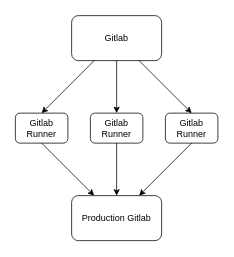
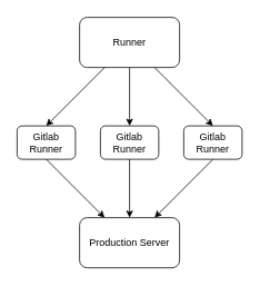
  <mxCell id="0" />
  <mxCell id="1" parent="0" />
- <mxCell id="2" value="Gitlab" style="rounded=1;whiteSpace=wrap;html=1;" vertex="1" parent="1"><mxGeometry x="95" y="20" width="120" height="60" as="geometry" /></mxCell>
+ <mxCell id="2" value="Runner" style="rounded=1;whiteSpace=wrap;html=1;" vertex="1" parent="1"><mxGeometry x="95" y="20" width="120" height="60" as="geometry" /></mxCell>
  <mxCell id="3" value="Gitlab Runner" style="rounded=1;whiteSpace=wrap;html=1;" vertex="1" parent="1"><mxGeometry x="20" y="150" width="70" height="40" as="geometry" /></mxCell>
  <mxCell id="4" value="Gitlab Runner" style="rounded=1;whiteSpace=wrap;html=1;" vertex="1" parent="1"><mxGeometry x="120" y="150" width="70" height="40" as="geometry" /></mxCell>
  <mxCell id="5" value="Gitlab Runner" style="rounded=1;whiteSpace=wrap;html=1;" vertex="1" parent="1"><mxGeometry x="220" y="150" width="70" height="40" as="geometry" /></mxCell>
  <mxCell id="6" value="" style="endArrow=classic;html=1;rounded=0;exitX=0.25;exitY=1;exitDx=0;exitDy=0;entryX=0.5;entryY=0;entryDx=0;entryDy=0;" edge="1" parent="1" source="2" target="3"><mxGeometry width="50" height="50" relative="1" as="geometry"><mxPoint x="175" y="160" as="sourcePoint" /><mxPoint x="225" y="110" as="targetPoint" /></mxGeometry></mxCell>
  <mxCell id="7" value="" style="endArrow=classic;html=1;rounded=0;exitX=0.5;exitY=1;exitDx=0;exitDy=0;entryX=0.5;entryY=0;entryDx=0;entryDy=0;" edge="1" parent="1" source="2" target="4"><mxGeometry width="50" height="50" relative="1" as="geometry"><mxPoint x="135" y="100" as="sourcePoint" /><mxPoint x="65" y="160" as="targetPoint" /></mxGeometry></mxCell>
  <mxCell id="8" value="" style="endArrow=classic;html=1;rounded=0;exitX=0.75;exitY=1;exitDx=0;exitDy=0;entryX=0.5;entryY=0;entryDx=0;entryDy=0;" edge="1" parent="1" source="2" target="5"><mxGeometry width="50" height="50" relative="1" as="geometry"><mxPoint x="165" y="100" as="sourcePoint" /><mxPoint x="165" y="160" as="targetPoint" /></mxGeometry></mxCell>
- <mxCell id="9" value="Production Gitlab" style="rounded=1;whiteSpace=wrap;html=1;" vertex="1" parent="1"><mxGeometry x="95" y="260" width="120" height="60" as="geometry" /></mxCell>
+ <mxCell id="9" value="Production Server" style="rounded=1;whiteSpace=wrap;html=1;" vertex="1" parent="1"><mxGeometry x="95" y="260" width="120" height="60" as="geometry" /></mxCell>
  <mxCell id="10" value="" style="endArrow=classic;html=1;rounded=0;entryX=0.75;entryY=0;entryDx=0;entryDy=0;exitX=0.5;exitY=1;exitDx=0;exitDy=0;" edge="1" parent="1" source="5" target="9"><mxGeometry width="50" height="50" relative="1" as="geometry"><mxPoint x="315" y="260" as="sourcePoint" /><mxPoint x="365" y="210" as="targetPoint" /></mxGeometry></mxCell>
  <mxCell id="11" value="" style="endArrow=classic;html=1;rounded=0;entryX=0.5;entryY=0;entryDx=0;entryDy=0;exitX=0.5;exitY=1;exitDx=0;exitDy=0;" edge="1" parent="1" source="4" target="9"><mxGeometry width="50" height="50" relative="1" as="geometry"><mxPoint x="265" y="200" as="sourcePoint" /><mxPoint x="195" y="280" as="targetPoint" /></mxGeometry></mxCell>
  <mxCell id="12" value="" style="endArrow=classic;html=1;rounded=0;entryX=0.25;entryY=0;entryDx=0;entryDy=0;exitX=0.5;exitY=1;exitDx=0;exitDy=0;" edge="1" parent="1" source="3" target="9"><mxGeometry width="50" height="50" relative="1" as="geometry"><mxPoint x="165" y="200" as="sourcePoint" /><mxPoint x="165" y="280" as="targetPoint" /></mxGeometry></mxCell>
